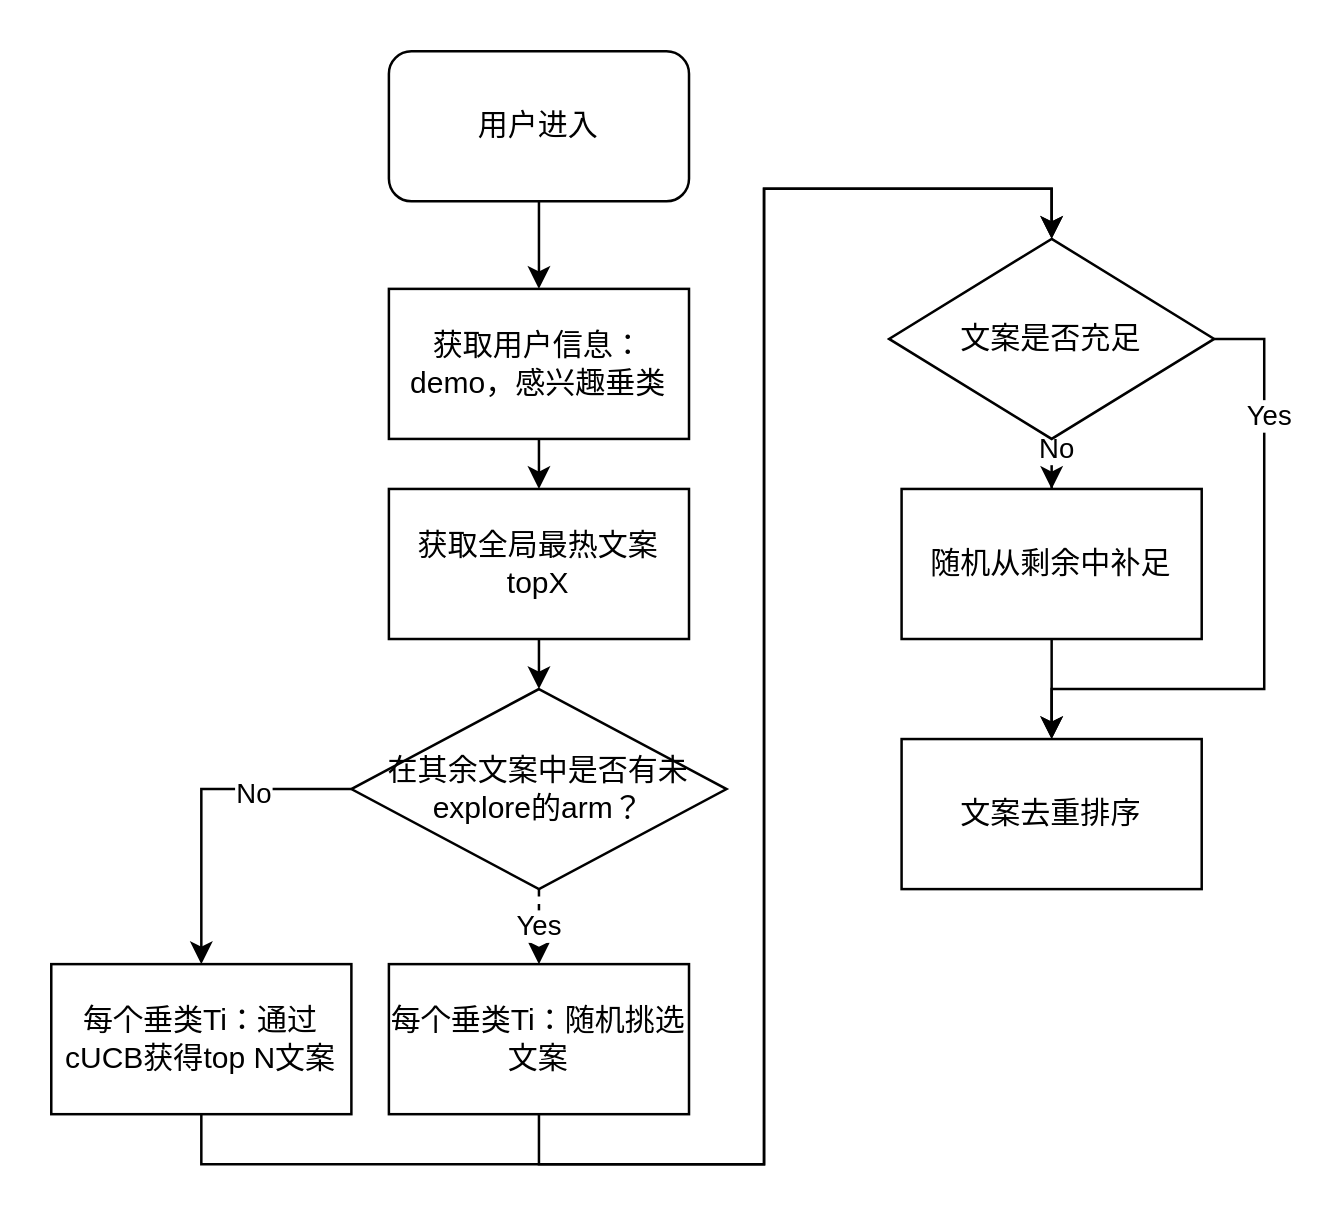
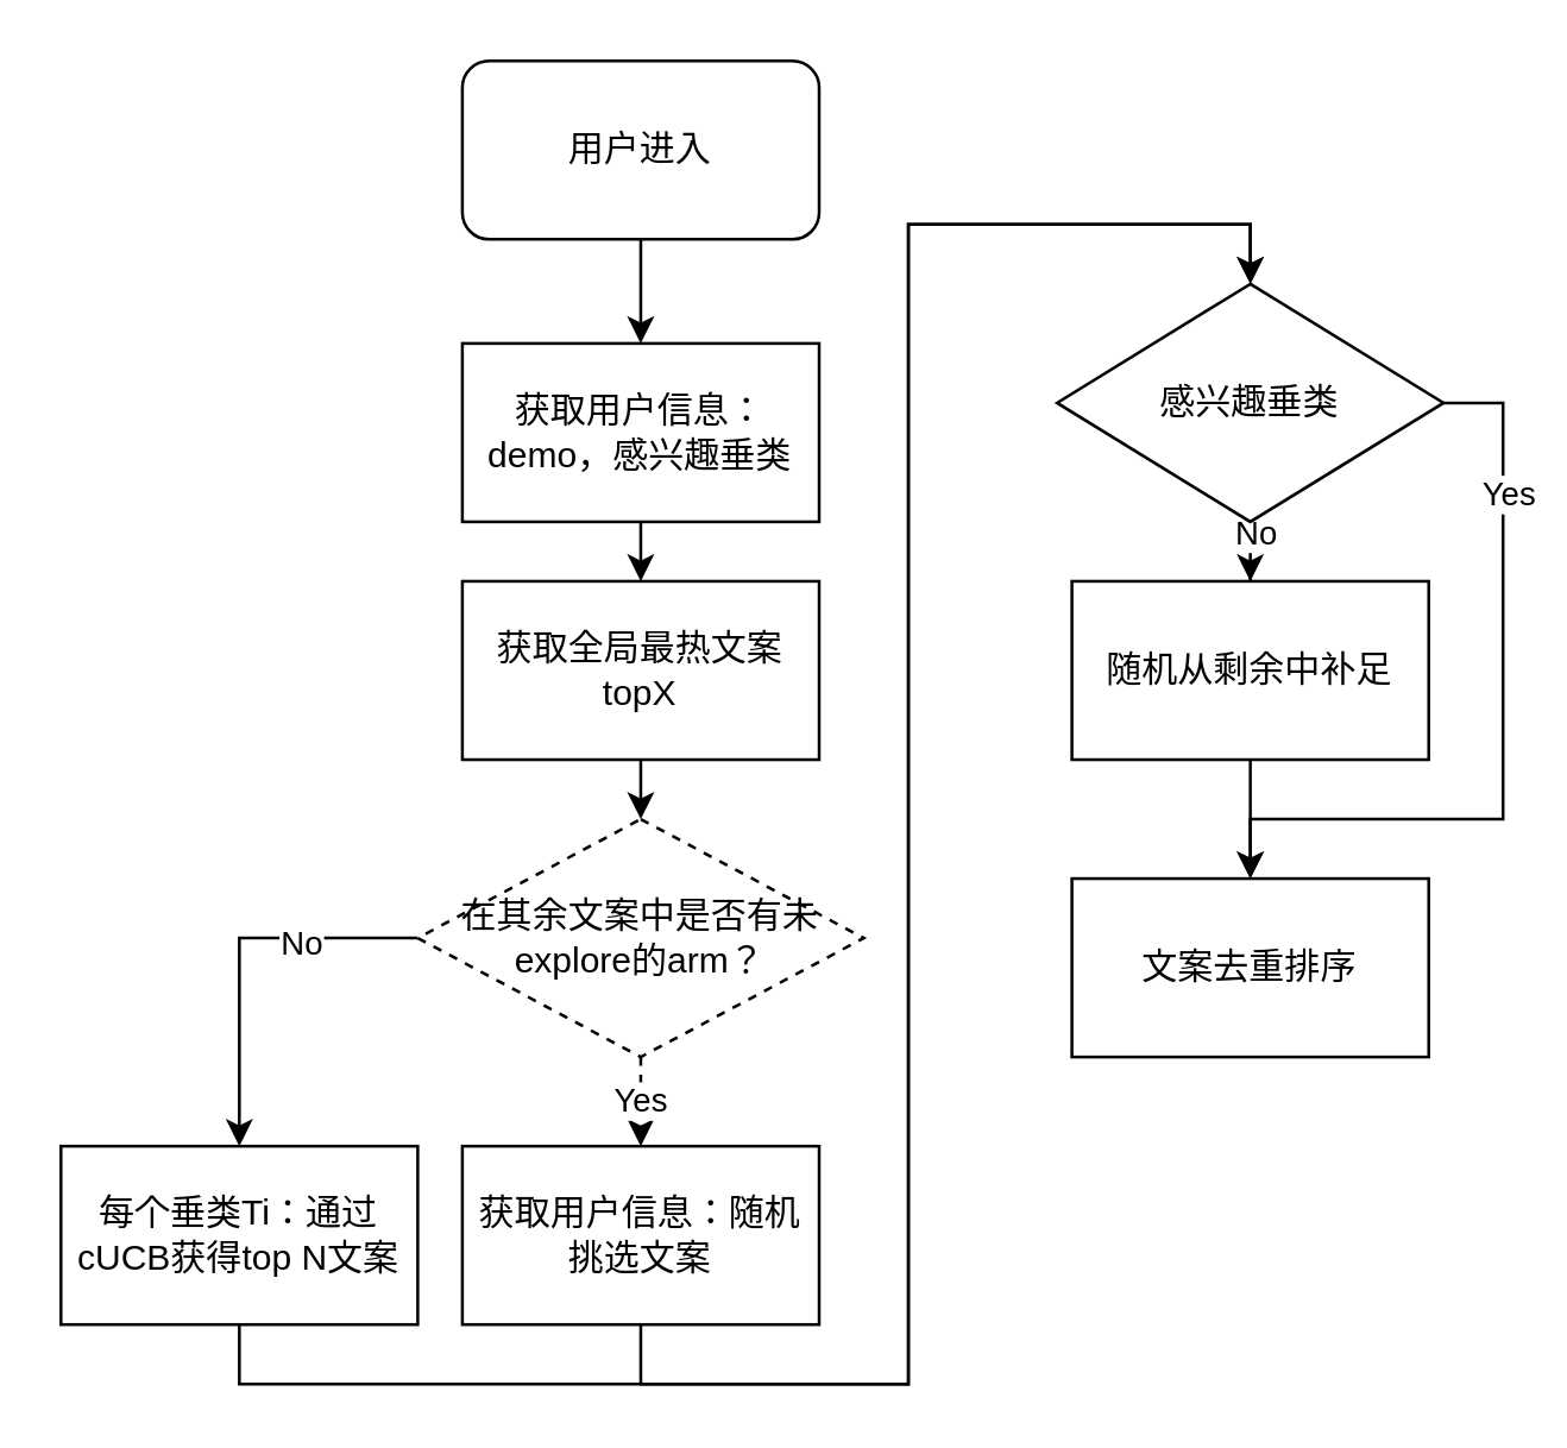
  <mxCell id="0" />
  <mxCell id="1" parent="0" />
  <mxCell id="2" style="edgeStyle=orthogonalEdgeStyle;rounded=0;orthogonalLoop=1;jettySize=auto;html=1;exitX=0.5;exitY=1;exitDx=0;exitDy=0;entryX=0.5;entryY=0;entryDx=0;entryDy=0;" edge="1" parent="1" source="3" target="5"><mxGeometry relative="1" as="geometry" /></mxCell>
  <mxCell id="3" value="用户进入" style="rounded=1;whiteSpace=wrap;html=1;" vertex="1" parent="1"><mxGeometry x="155" y="20" width="120" height="60" as="geometry" /></mxCell>
  <mxCell id="4" style="edgeStyle=orthogonalEdgeStyle;rounded=0;orthogonalLoop=1;jettySize=auto;html=1;exitX=0.5;exitY=1;exitDx=0;exitDy=0;entryX=0.5;entryY=0;entryDx=0;entryDy=0;" edge="1" parent="1" source="5" target="16"><mxGeometry relative="1" as="geometry" /></mxCell>
  <mxCell id="5" value="获取用户信息：demo，感兴趣垂类" style="rounded=0;whiteSpace=wrap;html=1;" vertex="1" parent="1"><mxGeometry x="155" y="115" width="120" height="60" as="geometry" /></mxCell>
  <mxCell id="6" style="edgeStyle=orthogonalEdgeStyle;rounded=0;orthogonalLoop=1;jettySize=auto;html=1;exitX=0.5;exitY=1;exitDx=0;exitDy=0;entryX=0.5;entryY=0;entryDx=0;entryDy=0;" edge="1" parent="1" source="7" target="21"><mxGeometry relative="1" as="geometry"><Array as="points"><mxPoint x="80" y="465" /><mxPoint x="305" y="465" /><mxPoint x="305" y="75" /><mxPoint x="420" y="75" /></Array></mxGeometry></mxCell>
  <mxCell id="7" value="每个垂类Ti：通过cUCB获得top N文案" style="rounded=0;whiteSpace=wrap;html=1;" vertex="1" parent="1"><mxGeometry x="20" y="385" width="120" height="60" as="geometry" /></mxCell>
  <mxCell id="8" value="文案去重排序" style="rounded=0;whiteSpace=wrap;html=1;" vertex="1" parent="1"><mxGeometry x="360" y="295" width="120" height="60" as="geometry" /></mxCell>
  <mxCell id="9" value="Yes" style="edgeStyle=orthogonalEdgeStyle;rounded=0;orthogonalLoop=1;jettySize=auto;html=1;exitX=0.5;exitY=1;exitDx=0;exitDy=0;entryX=0.5;entryY=0;entryDx=0;entryDy=0;dashed=1;" edge="1" parent="1" source="12" target="14"><mxGeometry relative="1" as="geometry" /></mxCell>
  <mxCell id="10" style="edgeStyle=orthogonalEdgeStyle;rounded=0;orthogonalLoop=1;jettySize=auto;html=1;exitX=0;exitY=0.5;exitDx=0;exitDy=0;entryX=0.5;entryY=0;entryDx=0;entryDy=0;" edge="1" parent="1" source="12" target="7"><mxGeometry relative="1" as="geometry" /></mxCell>
  <mxCell id="11" value="No" style="edgeLabel;html=1;align=center;verticalAlign=middle;resizable=0;points=[];" vertex="1" connectable="0" parent="10"><mxGeometry x="-0.385" y="1" relative="1" as="geometry"><mxPoint as="offset" /></mxGeometry></mxCell>
- <mxCell id="12" value="在其余文案中是否有未explore的arm？" style="rhombus;whiteSpace=wrap;html=1;" vertex="1" parent="1"><mxGeometry x="140" y="275" width="150" height="80" as="geometry" /></mxCell>
+ <mxCell id="12" value="在其余文案中是否有未explore的arm？" style="rhombus;whiteSpace=wrap;html=1;dashed=1;" vertex="1" parent="1"><mxGeometry x="140" y="275" width="150" height="80" as="geometry" /></mxCell>
  <mxCell id="13" style="edgeStyle=orthogonalEdgeStyle;rounded=0;orthogonalLoop=1;jettySize=auto;html=1;exitX=0.5;exitY=1;exitDx=0;exitDy=0;entryX=0.5;entryY=0;entryDx=0;entryDy=0;" edge="1" parent="1" source="14" target="21"><mxGeometry relative="1" as="geometry"><Array as="points"><mxPoint x="215" y="465" /><mxPoint x="305" y="465" /><mxPoint x="305" y="75" /><mxPoint x="420" y="75" /></Array></mxGeometry></mxCell>
- <mxCell id="14" value="每个垂类Ti：随机挑选文案" style="rounded=0;whiteSpace=wrap;html=1;" vertex="1" parent="1"><mxGeometry x="155" y="385" width="120" height="60" as="geometry" /></mxCell>
+ <mxCell id="14" value="获取用户信息：随机挑选文案" style="rounded=0;whiteSpace=wrap;html=1;" vertex="1" parent="1"><mxGeometry x="155" y="385" width="120" height="60" as="geometry" /></mxCell>
  <mxCell id="15" style="edgeStyle=orthogonalEdgeStyle;rounded=0;orthogonalLoop=1;jettySize=auto;html=1;exitX=0.5;exitY=1;exitDx=0;exitDy=0;entryX=0.5;entryY=0;entryDx=0;entryDy=0;" edge="1" parent="1" source="16" target="12"><mxGeometry relative="1" as="geometry" /></mxCell>
  <mxCell id="16" value="获取全局最热文案topX" style="rounded=0;whiteSpace=wrap;html=1;" vertex="1" parent="1"><mxGeometry x="155" y="195" width="120" height="60" as="geometry" /></mxCell>
  <mxCell id="17" style="edgeStyle=orthogonalEdgeStyle;rounded=0;orthogonalLoop=1;jettySize=auto;html=1;exitX=0.5;exitY=1;exitDx=0;exitDy=0;" edge="1" parent="1" source="21" target="23"><mxGeometry relative="1" as="geometry" /></mxCell>
  <mxCell id="18" value="No" style="edgeLabel;html=1;align=center;verticalAlign=middle;resizable=0;points=[];" vertex="1" connectable="0" parent="17"><mxGeometry x="0.433" y="1" relative="1" as="geometry"><mxPoint as="offset" /></mxGeometry></mxCell>
  <mxCell id="19" style="edgeStyle=orthogonalEdgeStyle;rounded=0;orthogonalLoop=1;jettySize=auto;html=1;exitX=1;exitY=0.5;exitDx=0;exitDy=0;entryX=0.5;entryY=0;entryDx=0;entryDy=0;" edge="1" parent="1" source="21" target="8"><mxGeometry relative="1" as="geometry"><Array as="points"><mxPoint x="505" y="135" /><mxPoint x="505" y="275" /><mxPoint x="420" y="275" /></Array></mxGeometry></mxCell>
  <mxCell id="20" value="Yes" style="edgeLabel;html=1;align=center;verticalAlign=middle;resizable=0;points=[];" vertex="1" connectable="0" parent="19"><mxGeometry x="-0.623" y="1" relative="1" as="geometry"><mxPoint as="offset" /></mxGeometry></mxCell>
- <mxCell id="21" value="文案是否充足" style="rhombus;whiteSpace=wrap;html=1;" vertex="1" parent="1"><mxGeometry x="355" y="95" width="130" height="80" as="geometry" /></mxCell>
+ <mxCell id="21" value="感兴趣垂类" style="rhombus;whiteSpace=wrap;html=1;" vertex="1" parent="1"><mxGeometry x="355" y="95" width="130" height="80" as="geometry" /></mxCell>
  <mxCell id="22" style="edgeStyle=orthogonalEdgeStyle;rounded=0;orthogonalLoop=1;jettySize=auto;html=1;exitX=0.5;exitY=1;exitDx=0;exitDy=0;entryX=0.5;entryY=0;entryDx=0;entryDy=0;" edge="1" parent="1" source="23" target="8"><mxGeometry relative="1" as="geometry" /></mxCell>
  <mxCell id="23" value="随机从剩余中补足" style="rounded=0;whiteSpace=wrap;html=1;" vertex="1" parent="1"><mxGeometry x="360" y="195" width="120" height="60" as="geometry" /></mxCell>
